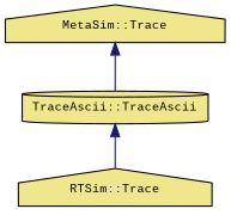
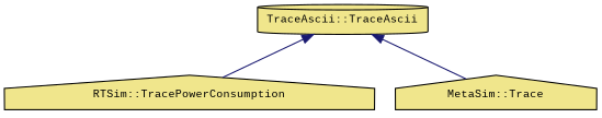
  digraph {
    fontname="Liberation Mono"
    node [color=black fillcolor=khaki fontname="Liberation Mono" fontsize=10 shape=house style=filled]
    edge [color=midnightblue dir=back fontname="Liberation Mono" fontsize=10 labelfontname=Helvetica labelfontsize=10 style=solid]
    n1 [fontcolor=black height=0.2 label="TraceAscii::TraceAscii" shape=cylinder width=0.4]
-   n2 [height=0.2 label="RTSim::Trace" width=0.4]
+   n2 [height=0.2 label="RTSim::TracePowerConsumption" width=0.4]
    n3 [height=0.2 label="MetaSim::Trace" width=0.4]
    n1 -> n2
-   n3 -> n1
+   n1 -> n3
  }
